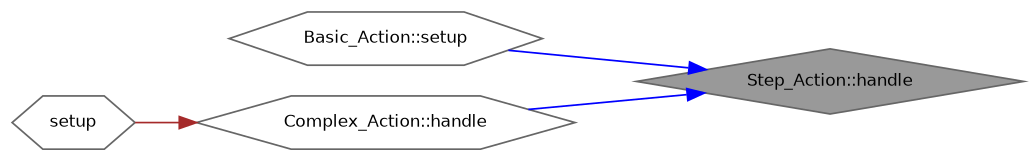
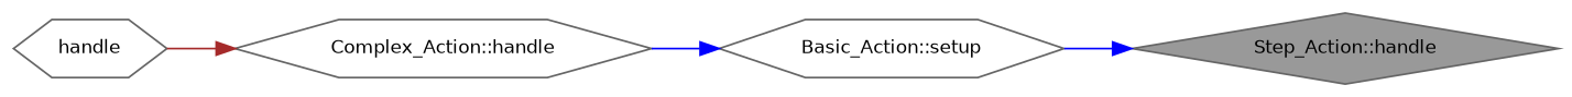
  digraph {
    rankdir=RL
    node [color=grey40 fillcolor=white fontname=Helvetica fontsize=10 shape=hexagon style=filled]
    edge [color=blue dir=back fontname=Helvetica fontsize=10 labelfontname=Helvetica labelfontsize=10 style=solid]
    n1 [color=gray40 fillcolor=grey60 fontcolor=black height=0.2 label="Step_Action::handle" shape=diamond width=0.4]
    n2 [height=0.2 label="Basic_Action::setup" width=0.4]
    n3 [height=0.2 label="Complex_Action::handle" width=0.4]
-   n4 [height=0.2 label=setup width=0.4]
+   n4 [height=0.2 label=handle width=0.4]
    n1 -> n2
-   n1 -> n3
+   n2 -> n3
    n3 -> n4 [color=brown]
  }
